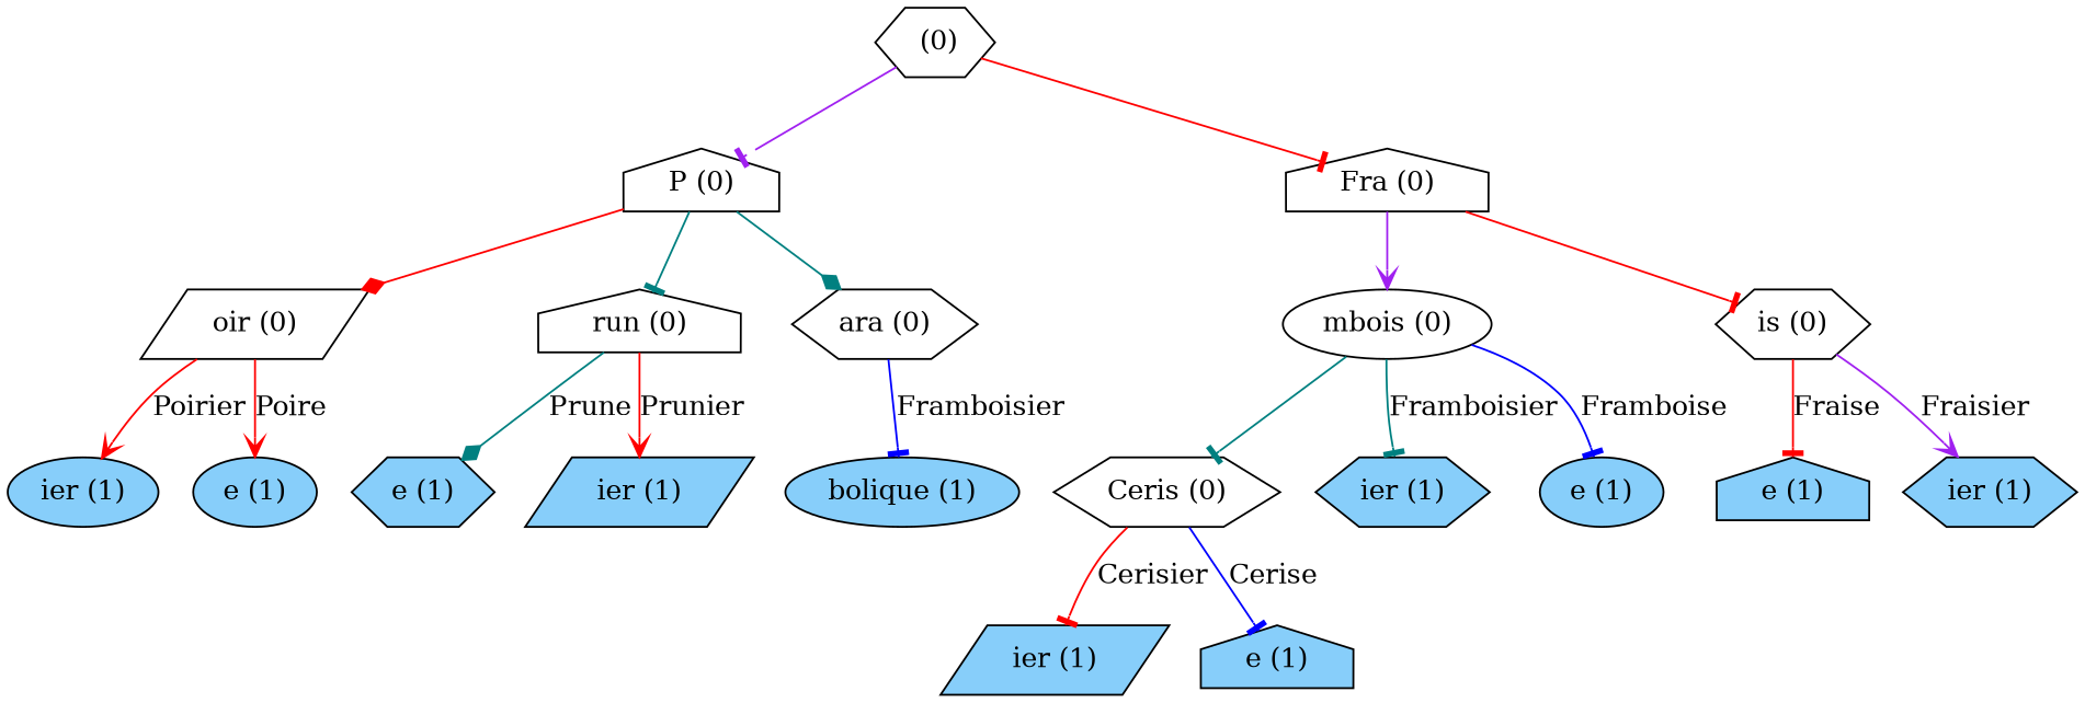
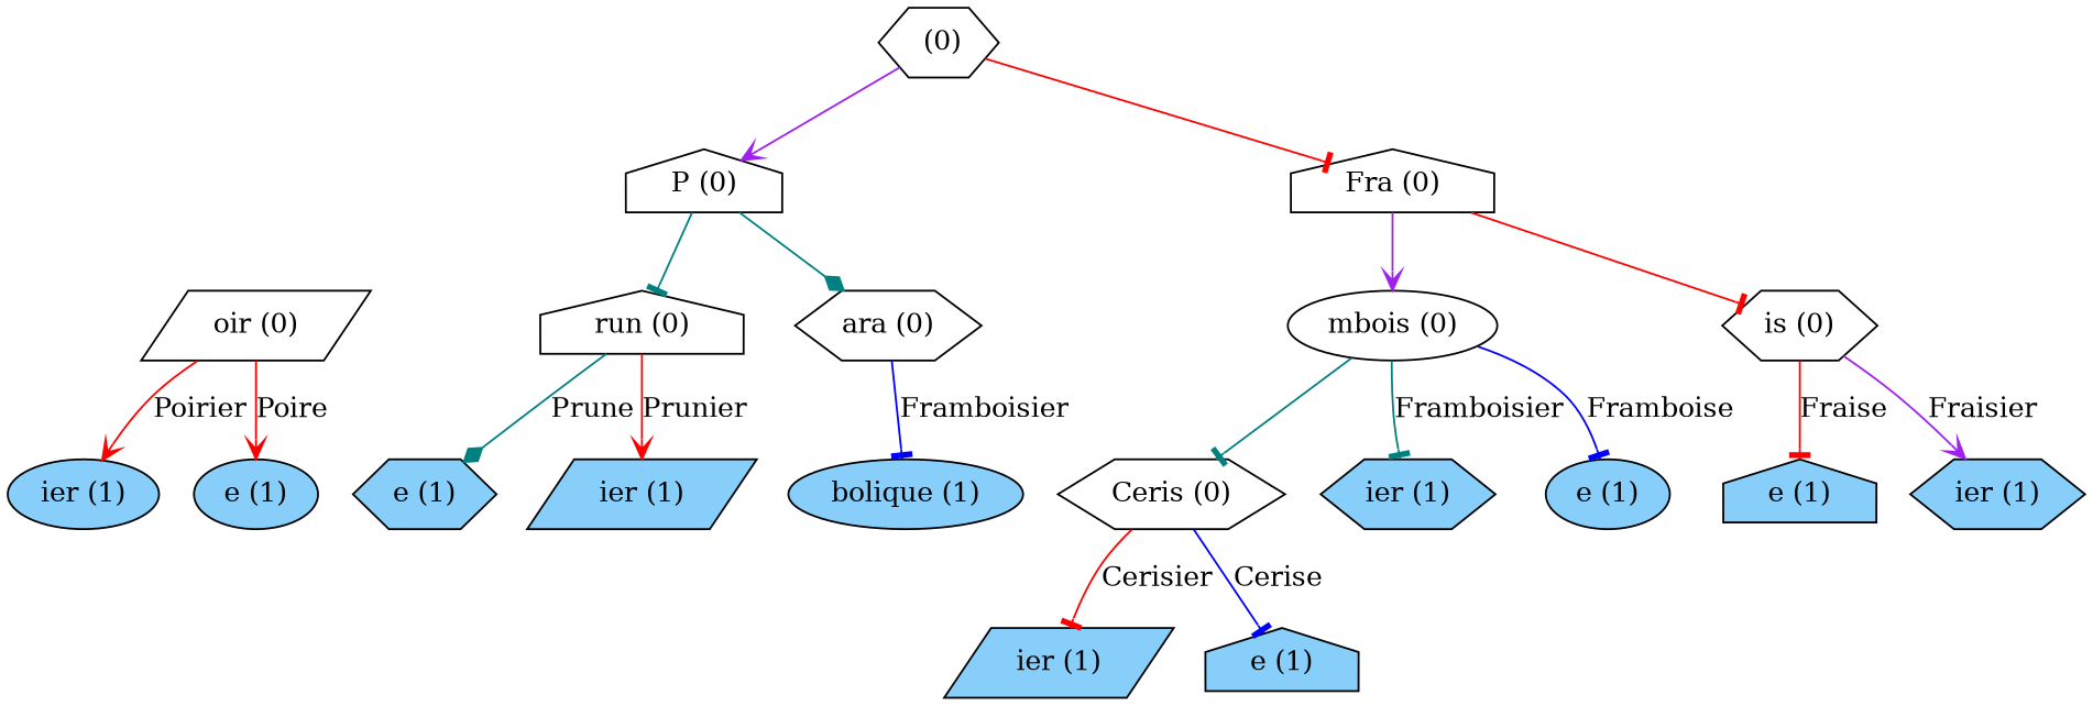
  digraph {
    node [shape=hexagon fillcolor=lightskyblue style=filled]
    edge [arrowhead=tee color=red]
    n1 [label=" (0)" fillcolor="" style=""]
    n2 [label="P (0)" shape=house fillcolor="" style=""]
    n3 [label="Fra (0)" shape=house fillcolor="" style=""]
    n4 [label="oir (0)" shape=parallelogram fillcolor="" style=""]
    n5 [label="run (0)" shape=house fillcolor="" style=""]
    n6 [label="ara (0)" fillcolor="" style=""]
    n7 [label="mbois (0)" shape=ellipse fillcolor="" style=""]
    n8 [label="is (0)" fillcolor="" style=""]
    n9 [label="Ceris (0)" fillcolor="" style=""]
    n10 [label="ier (1)" shape=parallelogram]
    n11 [label="e (1)" shape=house]
    n12 [label="ier (1)" shape=ellipse]
    n13 [label="e (1)" shape=ellipse]
    n14 [label="e (1)"]
    n15 [label="ier (1)" shape=parallelogram]
    n16 [label="bolique (1)" shape=ellipse]
    n17 [label="ier (1)"]
    n18 [label="e (1)" shape=ellipse]
    n19 [label="e (1)" shape=house]
    n20 [label="ier (1)"]
-   n1 -> n2 [color=purple]
+   n1 -> n2 [arrowhead=vee color=purple]
    n1 -> n3
-   n2 -> n4 [arrowhead=diamond]
    n2 -> n5 [color=teal]
    n2 -> n6 [arrowhead=diamond color=teal]
    n3 -> n7 [arrowhead=vee color=purple]
    n3 -> n8
    n4 -> n12 [arrowhead=vee label=Poirier]
    n4 -> n13 [arrowhead=vee label=Poire]
    n5 -> n14 [arrowhead=diamond color=teal label=Prune]
    n5 -> n15 [arrowhead=vee label=Prunier]
    n6 -> n16 [color=blue label=Framboisier]
    n7 -> n9 [color=teal]
    n7 -> n17 [color=teal label=Framboisier]
    n7 -> n18 [color=blue label=Framboise]
    n8 -> n19 [label=Fraise]
    n8 -> n20 [arrowhead=vee color=purple label=Fraisier]
    n9 -> n10 [label=Cerisier]
    n9 -> n11 [color=blue label=Cerise]
  }
